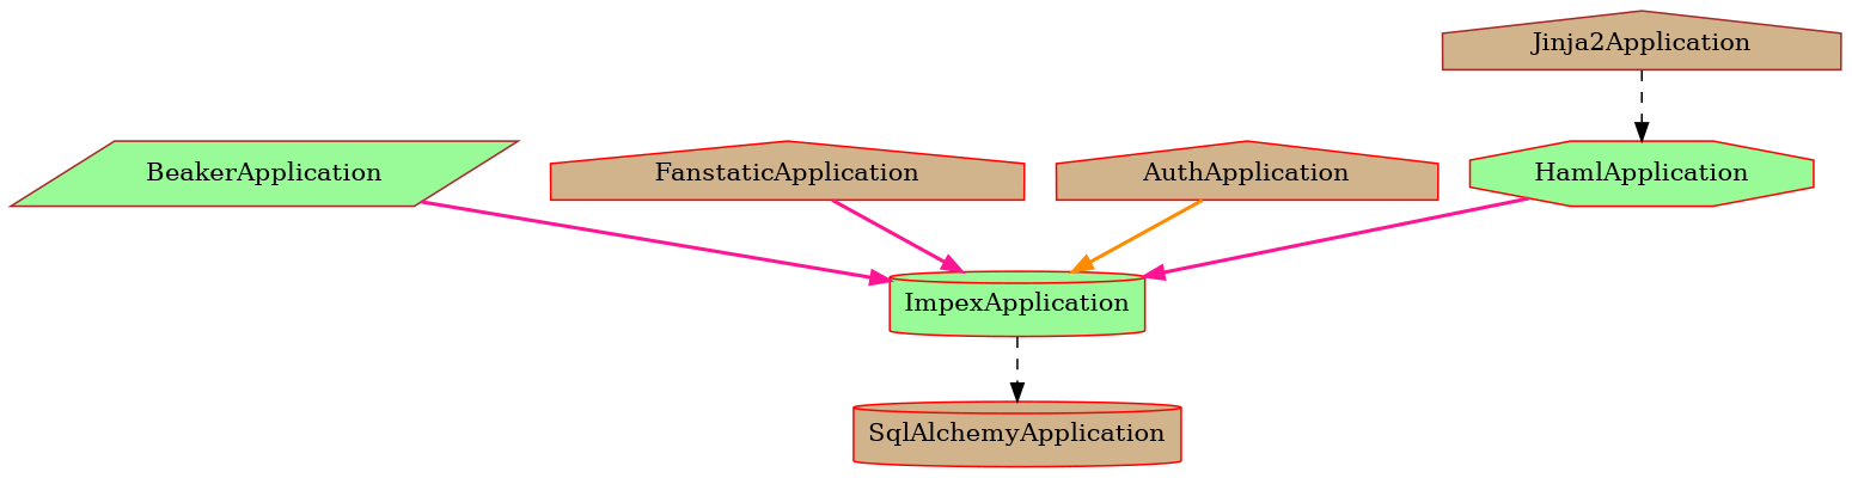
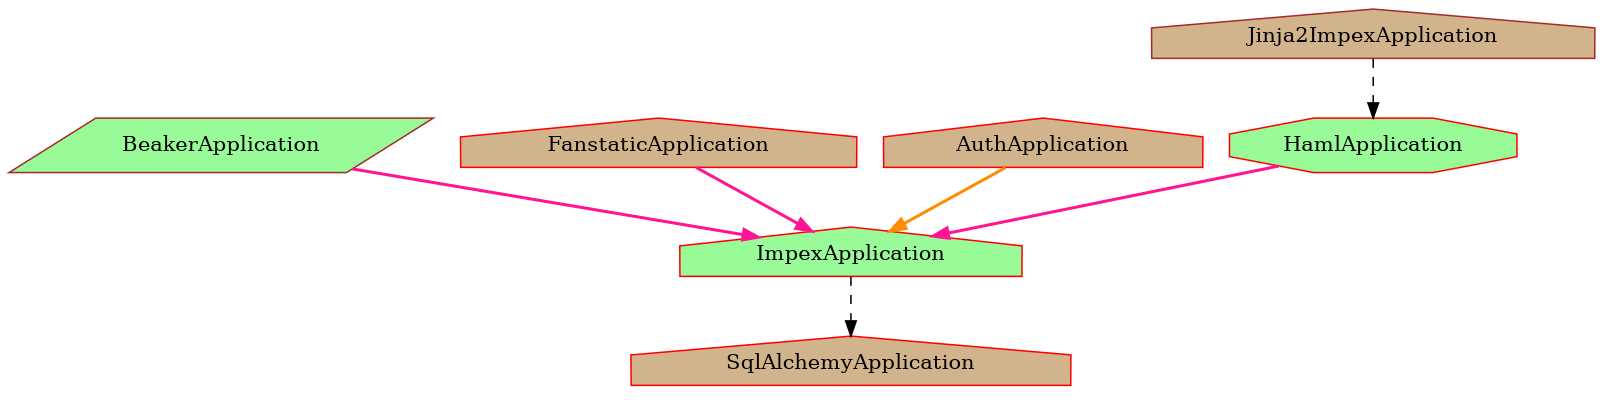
  digraph {
    node [color=red fillcolor=tan shape=house style=filled]
    edge [color=deeppink style=bold]
    HamlApplication [fillcolor=palegreen shape=octagon]
-   ImpexApplication [fillcolor=palegreen shape=cylinder]
-   SqlAlchemyApplication [shape=cylinder]
+   ImpexApplication [fillcolor=palegreen]
+   SqlAlchemyApplication
    BeakerApplication [color=brown fillcolor=palegreen shape=parallelogram]
    FanstaticApplication
    AuthApplication
-   Jinja2Application [color=brown]
+   Jinja2Application [color=brown label=Jinja2ImpexApplication]
    HamlApplication -> ImpexApplication
    ImpexApplication -> SqlAlchemyApplication [color=black style=dashed]
    BeakerApplication -> ImpexApplication
    FanstaticApplication -> ImpexApplication
    AuthApplication -> ImpexApplication [color=darkorange]
    Jinja2Application -> HamlApplication [color=black style=dashed]
  }
